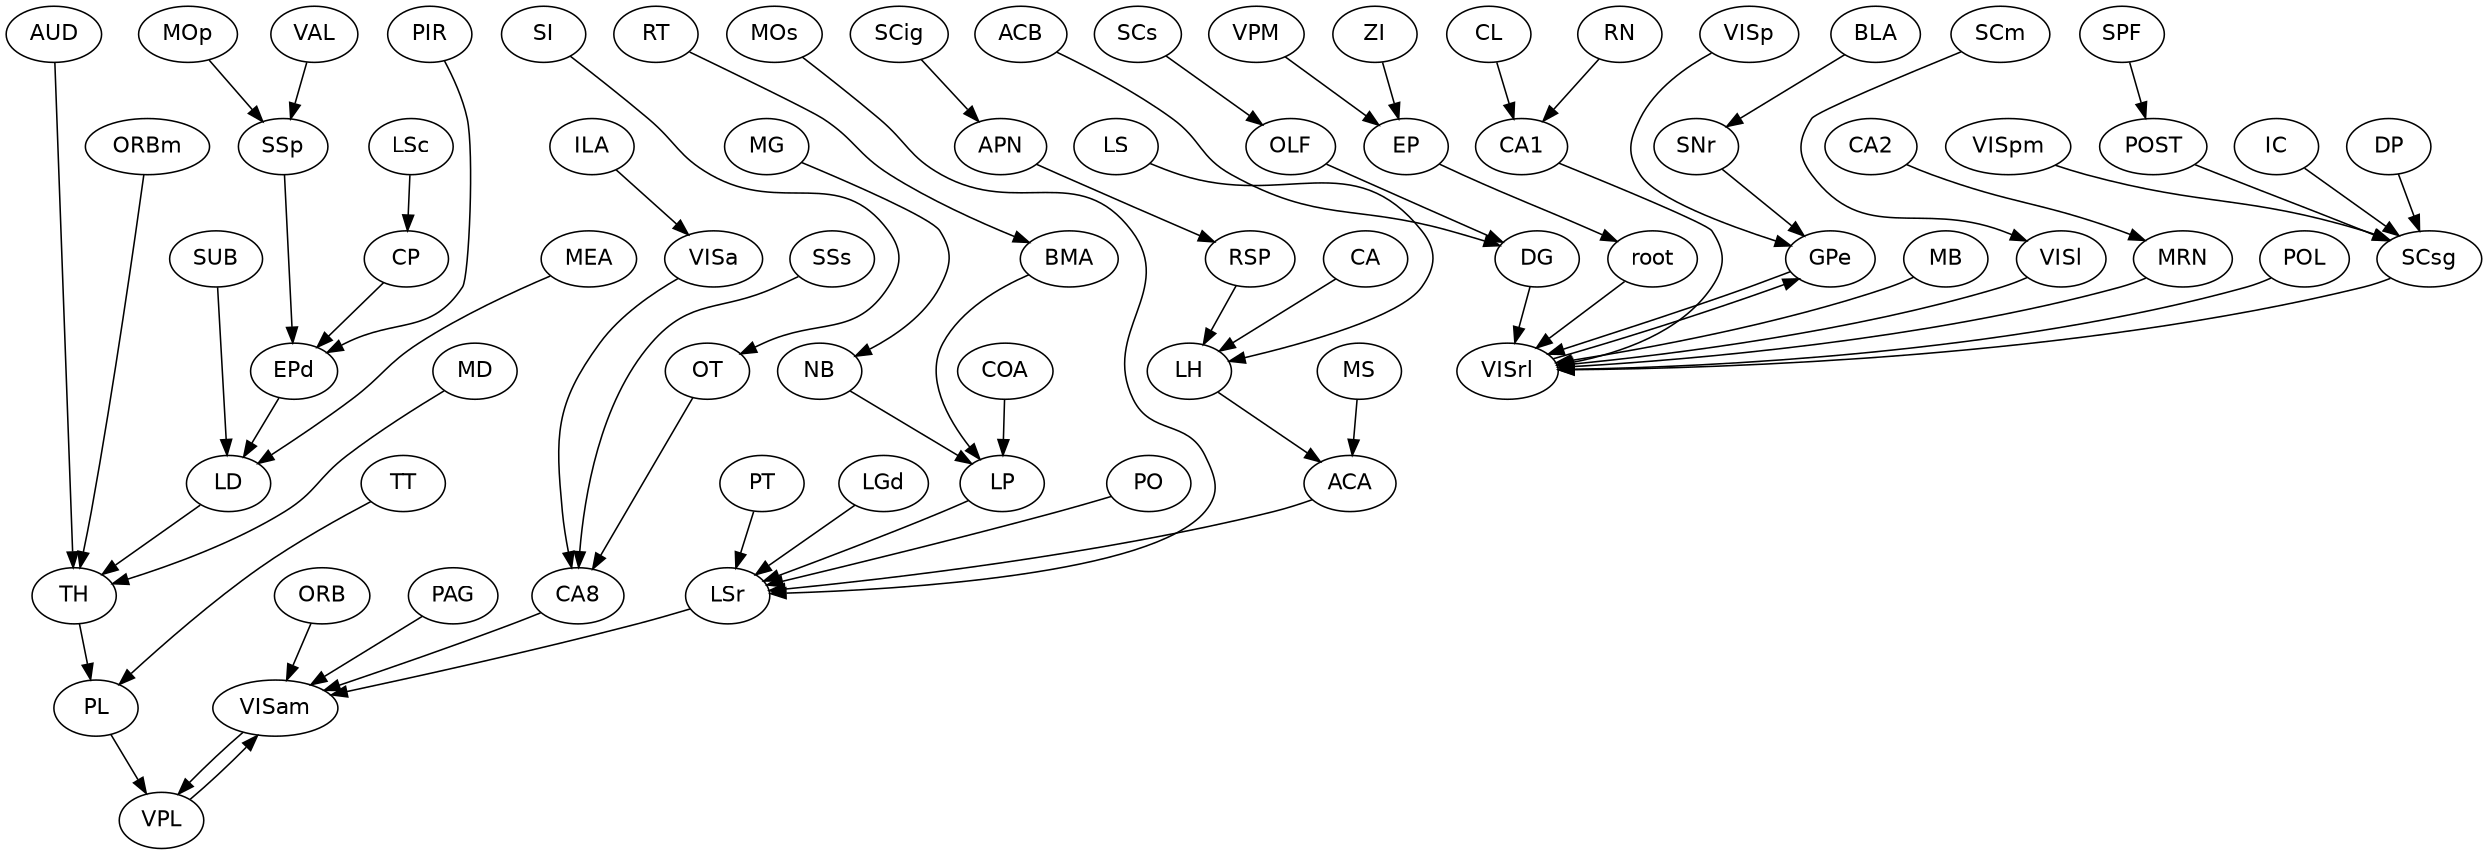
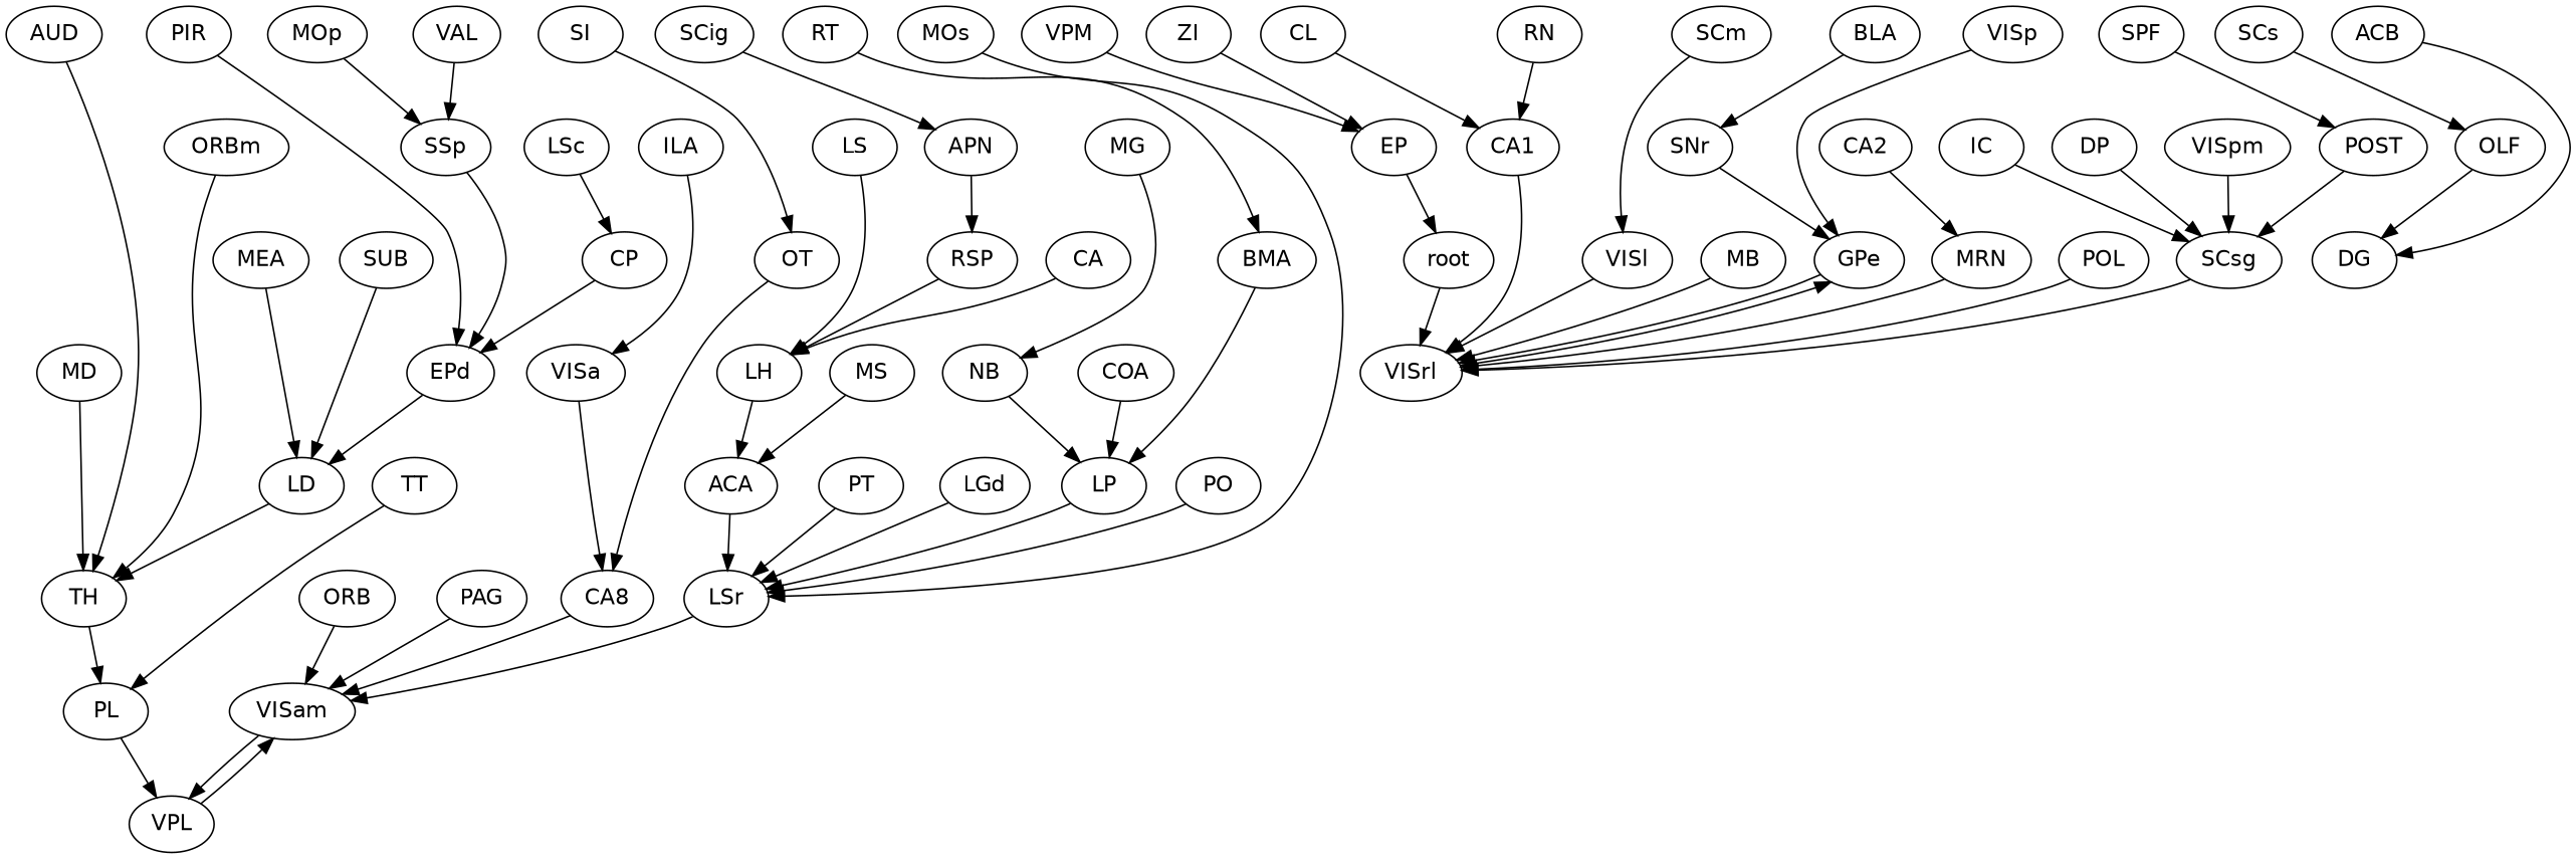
  strict digraph {
    fontname="DejaVu Sans"
    node [fontname="DejaVu Sans" region=thalamus]
    edge [fontname="DejaVu Sans"]
    LS [region="basal ganglia"]
    LH
    ACA [region="non-visual cortex"]
    MOs [region="non-visual cortex"]
    LSr [region="basal ganglia"]
    VISam [region="visual cortex"]
    VISp [region="visual cortex"]
    GPe [region="basal ganglia"]
    VISrl [region="visual cortex"]
    n10 [label=CA8 region=hippocampal]
    VPL
    SUB [region=hippocampal]
    LD
    TH
    DG [region=hippocampal]
    root [region=""]
    MOp [region="non-visual cortex"]
    SSp [region="non-visual cortex"]
    EPd [region="cortical subplate"]
    PT
    LSc [region="basal ganglia"]
    CP [region="basal ganglia"]
    LGd
    PL [region="non-visual cortex"]
    MD
    CA1 [region=hippocampal]
    ZI [region=midbrain]
    EP [region="cortical subplate"]
    MB [region=midbrain]
    SCm [region=midbrain]
    VISl [region="visual cortex"]
    MRN [region=midbrain]
    RN [region=midbrain]
    SCs [region=midbrain]
    OLF [region="non-visual cortex"]
    MS [region="basal ganglia"]
    ORB [region="non-visual cortex"]
    PAG [region=midbrain]
    RSP [region="non-visual cortex"]
    BLA [region="cortical subplate"]
    SNr [region="basal ganglia"]
    VPM
-   SSs [region="non-visual cortex"]
    BMA [region="cortical subplate"]
    RT
    LP
    MEA [region="cortical subplate"]
    ACB [region="basal ganglia"]
    SI [region="basal ganglia"]
    OT [region="basal ganglia"]
    POL
    APN [region=midbrain]
    VISpm [region="visual cortex"]
    SCsg [region=midbrain]
    VISa [region="visual cortex"]
    NB [region=midbrain]
    MG
    POST [region=hippocampal]
    SPF
    VAL
    TT [region=""]
    IC [region=midbrain]
    PO
    CA2 [region=hippocampal]
    SCig [region=midbrain]
    ILA [region="non-visual cortex"]
    DP [region="non-visual cortex"]
    CL
    COA [region="non-visual cortex"]
    CA [region=hippocampal]
    AUD [region="non-visual cortex"]
    PIR [region="non-visual cortex"]
    ORBm [region="non-visual cortex"]
    LS -> LH [weight=0.00038679568860399663]
    LH -> ACA [weight=0.00016637795563453358]
    ACA -> LSr [weight=0.0003705933868168236]
    MOs -> LSr [weight=0.00038330142660356124]
    LSr -> VISam [weight=0.000486585511498743]
    VISam -> VPL [weight=0.0008893015982614381]
    VISp -> GPe [weight=0.0005674972529771688]
    GPe -> VISrl [weight=0.0007891923844224383]
    VISrl -> GPe [weight=0.000658514321179561]
    n10 -> VISam [weight=0.0007015583669182216]
    VPL -> VISam [weight=0.000703101176616391]
    SUB -> LD [weight=0.0010508333689299258]
    LD -> TH [weight=0.0005591172488580855]
    TH -> PL [weight=0.0003974251074057871]
-   DG -> VISrl [weight=0.000593057946819158]
    root -> VISrl [weight=0.0010139226259457026]
    MOp -> SSp [weight=0.0022275382375056864]
    SSp -> EPd [weight=0.0004192897889037365]
    EPd -> LD [weight=0.0021624308450892264]
    PT -> LSr [weight=0.00041873125318117854]
    LSc -> CP [weight=0.0004497129049263775]
    CP -> EPd [weight=0.0006002431533004049]
    LGd -> LSr [weight=0.0004315536565909831]
    PL -> VPL [weight=0.0008234013587696636]
    MD -> TH [weight=0.000663737024623757]
    CA1 -> VISrl [weight=0.0004751869860984886]
    ZI -> EP [weight=0.0005965053935129568]
    EP -> root [weight=0.0005983555294313417]
    MB -> VISrl [weight=0.0006307136182566026]
    SCm -> VISl [weight=0.0005132318711238081]
    VISl -> VISrl [weight=0.0006481905895772327]
    MRN -> VISrl [weight=0.0004715166682667756]
    RN -> CA1 [weight=0.000982907490103793]
    SCs -> OLF [weight=0.0008424761920032459]
    OLF -> DG [weight=0.00040118442019480686]
    MS -> ACA [weight=0.0005555627432646432]
    ORB -> VISam [weight=0.0004328919071206586]
    PAG -> VISam [weight=0.000535234716593081]
    RSP -> LH [weight=0.000572256588070556]
    BLA -> SNr [weight=0.0005842916795563584]
    SNr -> GPe [weight=0.0009131026456721186]
    VPM -> EP [weight=0.0006657725005547944]
-   SSs -> n10 [weight=0.0003829256531345291]
    BMA -> LP [weight=0.000616104905388616]
    RT -> BMA [weight=0.00045633923855934773]
    LP -> LSr [weight=0.0005899800911827144]
    MEA -> LD [weight=0.00096049893582325]
    ACB -> DG [weight=0.0004631859568418822]
    SI -> OT [weight=0.0004860741482090794]
    OT -> n10 [weight=0.0002644291332837581]
    POL -> VISrl [weight=0.0006221356655611254]
    APN -> RSP [weight=0.001162324716761199]
    VISpm -> SCsg [weight=0.0009375727354528792]
    SCsg -> VISrl [weight=0.0005687931057633511]
    VISa -> n10 [weight=0.0005095331062467108]
    NB -> LP [weight=0.000954990525844453]
    MG -> NB [weight=0.0009717156507307536]
    POST -> SCsg [weight=0.0003719395638555803]
    SPF -> POST [weight=0.0005037709206599814]
    VAL -> SSp [weight=0.002078024506083889]
    TT -> PL [weight=0.0010413272525665609]
    IC -> SCsg [weight=0.0003154875384016563]
    PO -> LSr [weight=0.0005856717773709679]
    CA2 -> MRN [weight=0.0004684121750586307]
    SCig -> APN [weight=0.002569575779286171]
    ILA -> VISa [weight=0.0007096491609106491]
    DP -> SCsg [weight=0.000653565424740044]
    CL -> CA1 [weight=0.0005224817846562242]
    COA -> LP [weight=0.0006904569637889002]
    CA -> LH [weight=0.0004892952098645133]
    AUD -> TH [weight=0.0005288098163638353]
    PIR -> EPd [weight=0.0008617055222594749]
    ORBm -> TH [weight=0.00048134586872508925]
  }
